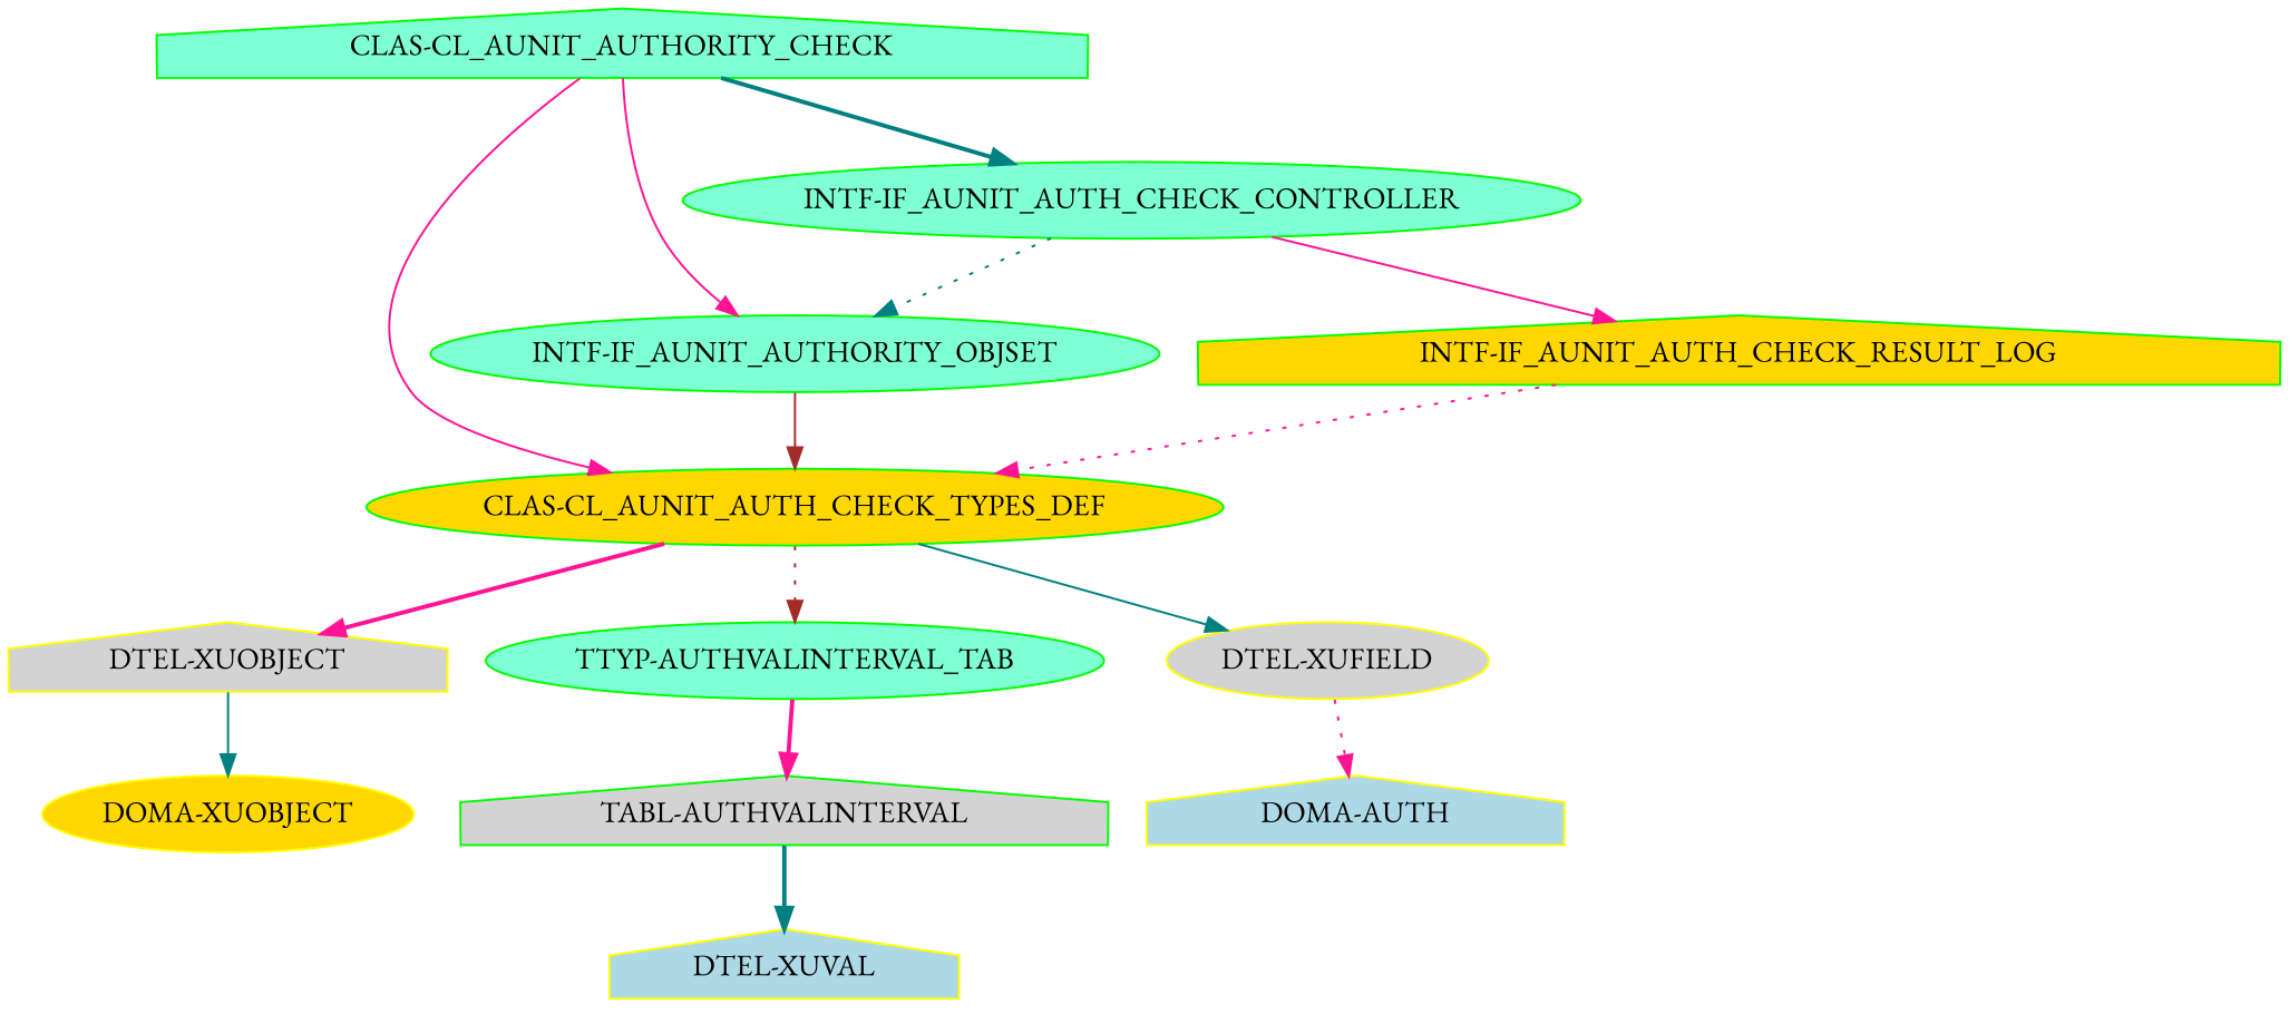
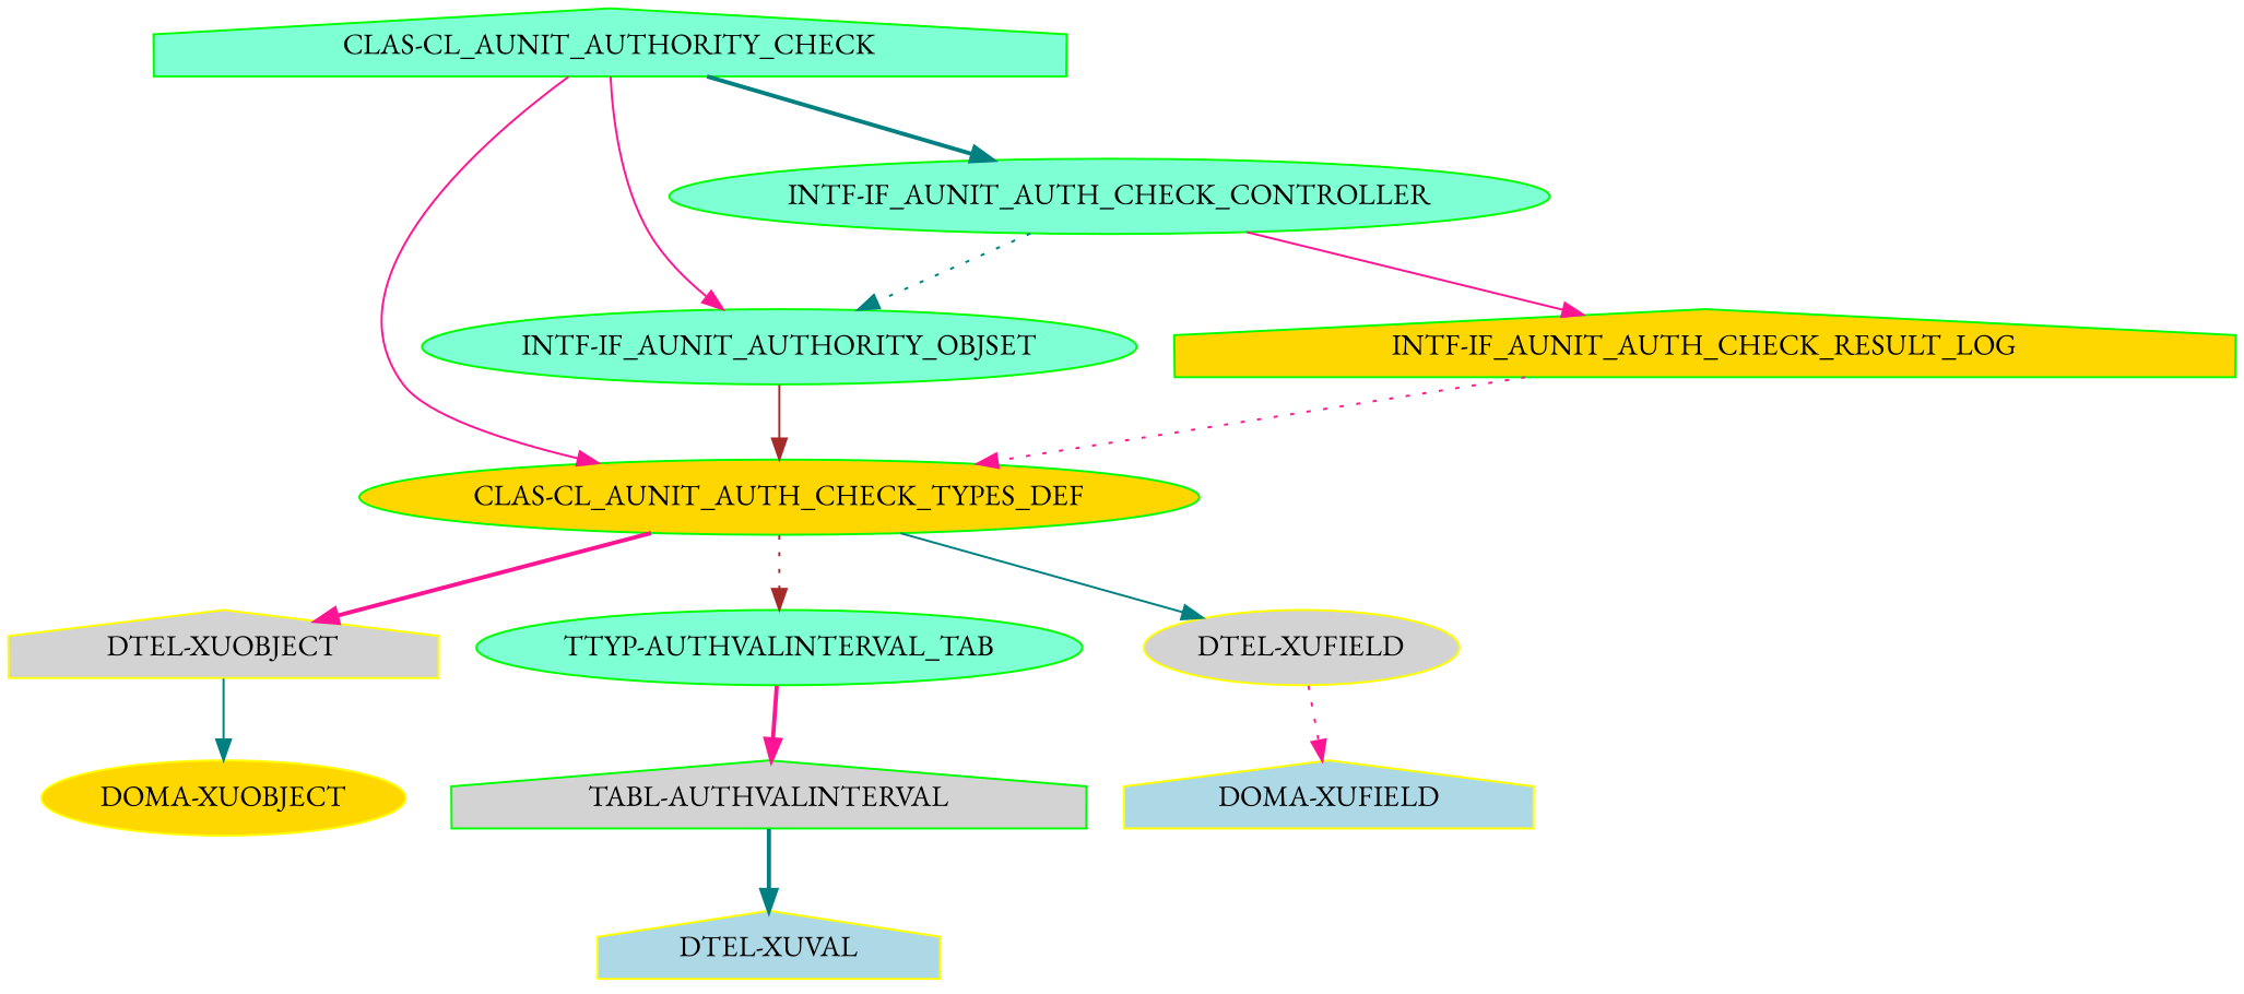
  digraph {
    fontname="EB Garamond"
    node [color=green fillcolor=aquamarine fontname="EB Garamond" shape=house style=filled]
    edge [color=deeppink fontname="EB Garamond" style=solid]
    "CLAS-CL_AUNIT_AUTHORITY_CHECK"
    "INTF-IF_AUNIT_AUTHORITY_OBJSET" [shape=ellipse]
    "CLAS-CL_AUNIT_AUTH_CHECK_TYPES_DEF" [fillcolor=gold shape=ellipse]
    "INTF-IF_AUNIT_AUTH_CHECK_CONTROLLER" [shape=ellipse]
    "DTEL-XUOBJECT" [color=yellow fillcolor=lightgrey]
    "TTYP-AUTHVALINTERVAL_TAB" [shape=ellipse]
    "DTEL-XUFIELD" [color=yellow fillcolor=lightgrey shape=ellipse]
    "INTF-IF_AUNIT_AUTH_CHECK_RESULT_LOG" [fillcolor=gold]
    "DOMA-XUOBJECT" [color=yellow fillcolor=gold shape=ellipse]
    "TABL-AUTHVALINTERVAL" [fillcolor=lightgrey]
-   "DOMA-XUFIELD" [color=yellow fillcolor=lightblue label="DOMA-AUTH"]
+   "DOMA-XUFIELD" [color=yellow fillcolor=lightblue]
    "DTEL-XUVAL" [color=yellow fillcolor=lightblue]
    "CLAS-CL_AUNIT_AUTHORITY_CHECK" -> "INTF-IF_AUNIT_AUTHORITY_OBJSET"
    "CLAS-CL_AUNIT_AUTHORITY_CHECK" -> "CLAS-CL_AUNIT_AUTH_CHECK_TYPES_DEF"
    "CLAS-CL_AUNIT_AUTHORITY_CHECK" -> "INTF-IF_AUNIT_AUTH_CHECK_CONTROLLER" [color=teal style=bold]
    "INTF-IF_AUNIT_AUTHORITY_OBJSET" -> "CLAS-CL_AUNIT_AUTH_CHECK_TYPES_DEF" [color=brown]
    "CLAS-CL_AUNIT_AUTH_CHECK_TYPES_DEF" -> "DTEL-XUOBJECT" [style=bold]
    "CLAS-CL_AUNIT_AUTH_CHECK_TYPES_DEF" -> "TTYP-AUTHVALINTERVAL_TAB" [color=brown style=dotted]
    "CLAS-CL_AUNIT_AUTH_CHECK_TYPES_DEF" -> "DTEL-XUFIELD" [color=teal]
    "INTF-IF_AUNIT_AUTH_CHECK_CONTROLLER" -> "INTF-IF_AUNIT_AUTHORITY_OBJSET" [color=teal style=dotted]
    "INTF-IF_AUNIT_AUTH_CHECK_CONTROLLER" -> "INTF-IF_AUNIT_AUTH_CHECK_RESULT_LOG"
    "DTEL-XUOBJECT" -> "DOMA-XUOBJECT" [color=teal]
    "TTYP-AUTHVALINTERVAL_TAB" -> "TABL-AUTHVALINTERVAL" [style=bold]
    "DTEL-XUFIELD" -> "DOMA-XUFIELD" [style=dotted]
    "INTF-IF_AUNIT_AUTH_CHECK_RESULT_LOG" -> "CLAS-CL_AUNIT_AUTH_CHECK_TYPES_DEF" [style=dotted]
    "TABL-AUTHVALINTERVAL" -> "DTEL-XUVAL" [color=teal style=bold]
  }
